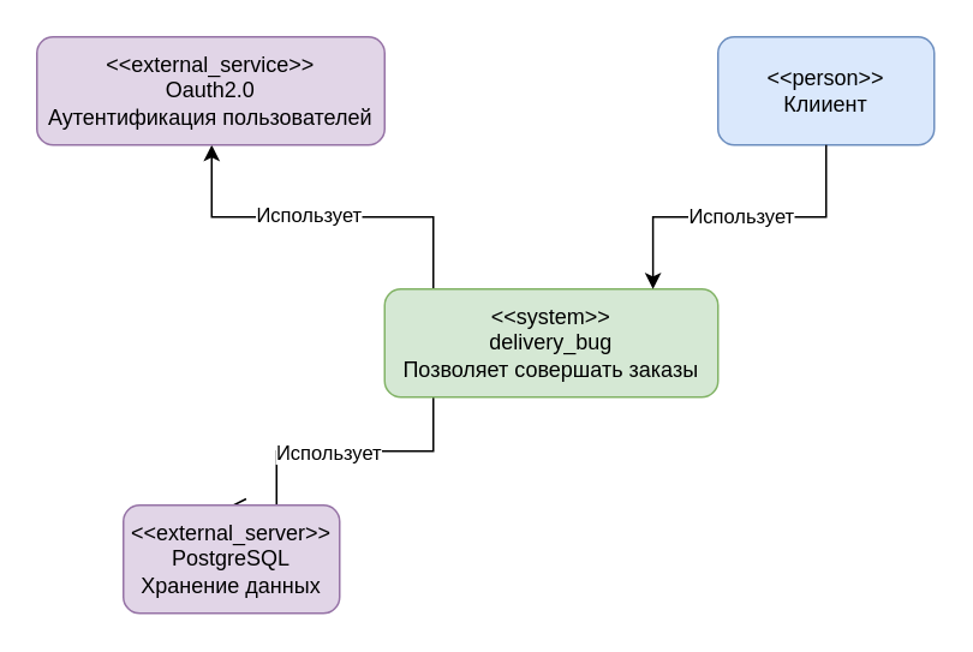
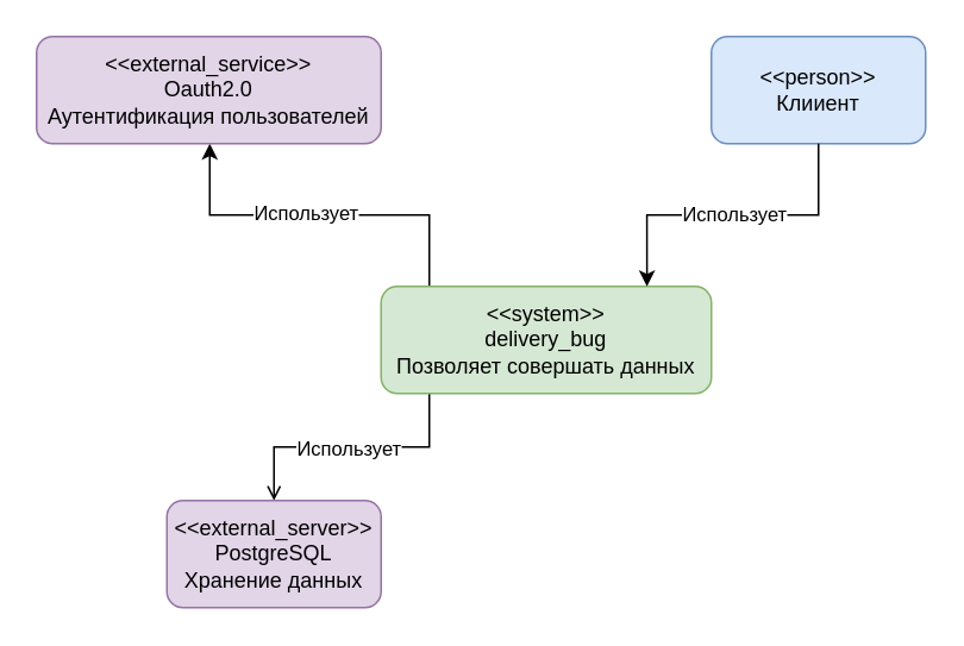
  <mxCell id="0" />
  <mxCell id="1" parent="0" />
  <mxCell id="2" style="edgeStyle=orthogonalEdgeStyle;rounded=0;orthogonalLoop=1;jettySize=auto;html=1;" edge="1" parent="1" source="6" target="10"><mxGeometry relative="1" as="geometry"><Array as="points"><mxPoint x="240" y="120" /><mxPoint x="117" y="120" /></Array></mxGeometry></mxCell>
  <mxCell id="3" value="Использует" style="edgeLabel;html=1;align=center;verticalAlign=middle;resizable=0;points=[];" vertex="1" connectable="0" parent="2"><mxGeometry x="-0.153" y="-2" relative="1" as="geometry"><mxPoint x="-24" as="offset" /></mxGeometry></mxCell>
  <mxCell id="4" style="edgeStyle=orthogonalEdgeStyle;rounded=0;orthogonalLoop=1;jettySize=auto;html=1;entryX=0.5;entryY=0;entryDx=0;entryDy=0;endArrow=open;" edge="1" parent="1" source="6" target="11"><mxGeometry relative="1" as="geometry"><Array as="points"><mxPoint x="240" y="250" /><mxPoint x="153" y="250" /></Array></mxGeometry></mxCell>
  <mxCell id="5" value="Использует" style="edgeLabel;html=1;align=center;verticalAlign=middle;resizable=0;points=[];" vertex="1" connectable="0" parent="4"><mxGeometry x="0.034" relative="1" as="geometry"><mxPoint as="offset" /></mxGeometry></mxCell>
- <mxCell id="6" value="&amp;lt;&amp;lt;system&amp;gt;&amp;gt;&lt;br&gt;delivery_bug&lt;br&gt;Позволяет совершать заказы" style="rounded=1;whiteSpace=wrap;html=1;fillColor=#d5e8d4;strokeColor=#82b366;" vertex="1" parent="1"><mxGeometry x="213" y="160" width="185" height="60" as="geometry" /></mxCell>
+ <mxCell id="6" value="&amp;lt;&amp;lt;system&amp;gt;&amp;gt;&lt;br&gt;delivery_bug&lt;br&gt;Позволяет совершать данных" style="rounded=1;whiteSpace=wrap;html=1;fillColor=#d5e8d4;strokeColor=#82b366;" vertex="1" parent="1"><mxGeometry x="213" y="160" width="185" height="60" as="geometry" /></mxCell>
  <mxCell id="7" value="&amp;lt;&amp;lt;person&amp;gt;&amp;gt;&lt;br&gt;Клииент" style="rounded=1;whiteSpace=wrap;html=1;fillColor=#dae8fc;strokeColor=#6c8ebf;" vertex="1" parent="1"><mxGeometry x="398" y="20" width="120" height="60" as="geometry" /></mxCell>
  <mxCell id="8" style="edgeStyle=orthogonalEdgeStyle;rounded=0;orthogonalLoop=1;jettySize=auto;html=1;entryX=0.805;entryY=0;entryDx=0;entryDy=0;entryPerimeter=0;" edge="1" parent="1" source="7" target="6"><mxGeometry relative="1" as="geometry" /></mxCell>
  <mxCell id="9" value="Использует" style="edgeLabel;html=1;align=center;verticalAlign=middle;resizable=0;points=[];" vertex="1" connectable="0" parent="8"><mxGeometry x="-0.137" y="-1" relative="1" as="geometry"><mxPoint x="-12" as="offset" /></mxGeometry></mxCell>
  <mxCell id="10" value="&amp;lt;&amp;lt;external_service&amp;gt;&amp;gt;&lt;br&gt;&lt;div&gt;Oauth2.0&lt;/div&gt;&lt;div&gt;Аутентификация пользователей&lt;br&gt;&lt;/div&gt;" style="rounded=1;whiteSpace=wrap;html=1;fillColor=#e1d5e7;strokeColor=#9673a6;" vertex="1" parent="1"><mxGeometry x="20" y="20" width="193" height="60" as="geometry" /></mxCell>
- <mxCell id="11" value="&amp;lt;&amp;lt;external_server&amp;gt;&amp;gt;&lt;br&gt;PostgreSQL&lt;br&gt;Хранение данных" style="rounded=1;whiteSpace=wrap;html=1;fillColor=#e1d5e7;strokeColor=#9673a6;" vertex="1" parent="1"><mxGeometry x="68" y="280" width="120" height="60" as="geometry" /></mxCell>
+ <mxCell id="11" value="&amp;lt;&amp;lt;external_server&amp;gt;&amp;gt;&lt;br&gt;PostgreSQL&lt;br&gt;Хранение данных" style="rounded=1;whiteSpace=wrap;html=1;fillColor=#e1d5e7;strokeColor=#9673a6;" vertex="1" parent="1"><mxGeometry x="93" y="280" width="120" height="60" as="geometry" /></mxCell>
